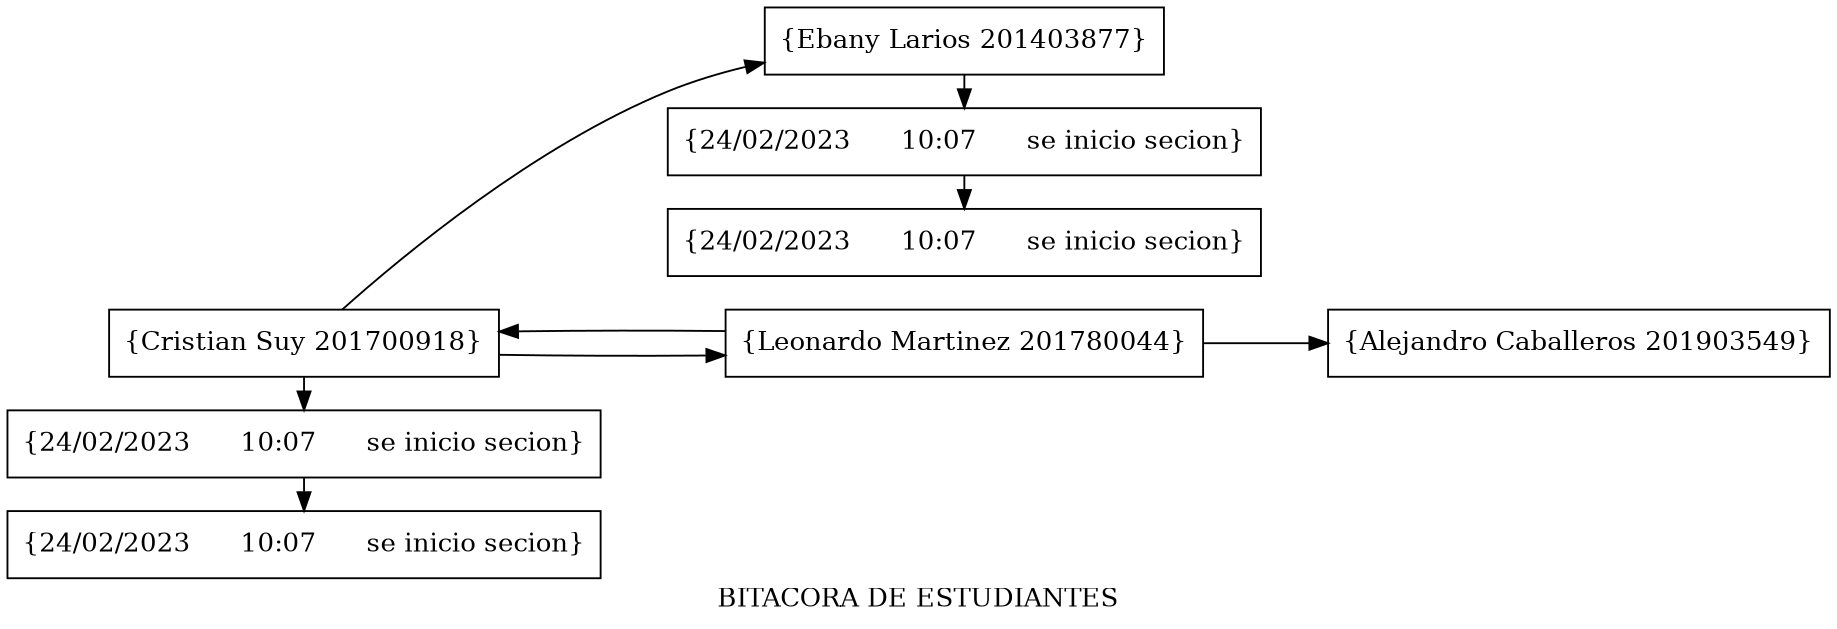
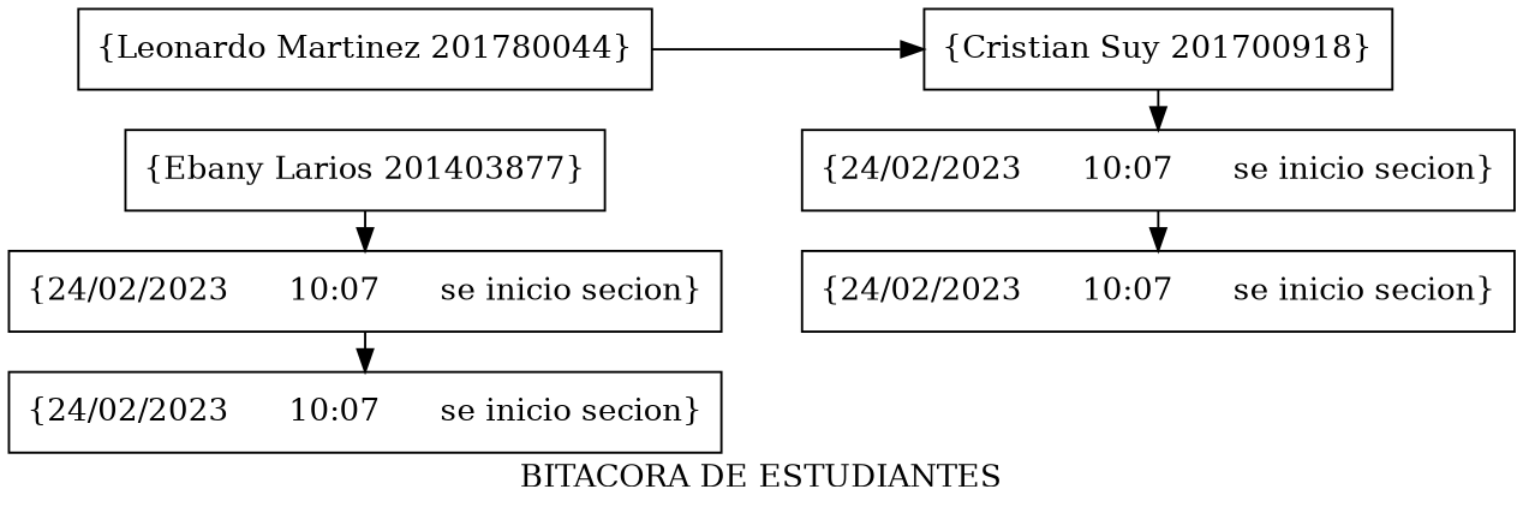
  digraph {
    label="BITACORA DE ESTUDIANTES"
    rankdir=LR
    node [shape=box]
    n1 [label="{Ebany Larios 201403877}"]
    n2 [label="{24/02/2023      10:07      se inicio secion}"]
    n3 [label="{24/02/2023      10:07      se inicio secion}"]
    n4 [label="{Cristian Suy 201700918}"]
    n5 [label="{24/02/2023      10:07      se inicio secion}"]
    n6 [label="{24/02/2023      10:07      se inicio secion}"]
    n7 [label="{Leonardo Martinez 201780044}"]
-   n8 [label="{Alejandro Caballeros 201903549}"]
    subgraph sub_1 {
      rank=same
      n1
      n2
    }
    subgraph sub_2 {
      rank=same
      n2
      n3
    }
    subgraph sub_3 {
      rank=same
      n4
      n5
    }
    subgraph sub_4 {
      rank=same
      n5
      n6
    }
    n1 -> n2
    n2 -> n3
-   n4 -> n1
    n4 -> n5
-   n4 -> n7
    n5 -> n6
    n7 -> n4
-   n7 -> n8
  }
